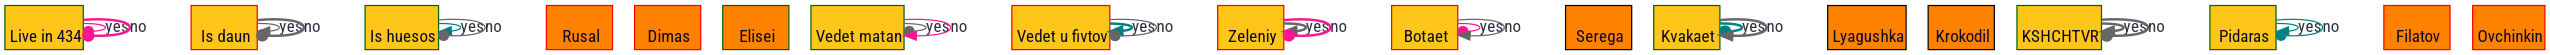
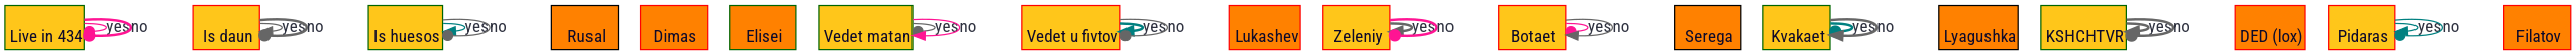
  digraph {
    fontname="Roboto Condensed"
    node [color=red fillcolor="#FFC61A" fontcolor="#0e0a2a" fontname="Roboto Condensed" margin=0.01 shape=record style=filled]
    edge [arrowhead=dot color=gray40 fontcolor="#2E313F" fontname="Roboto Condensed" style=solid]
    n1 [color=darkgreen label="\n Live in 434"]
    n2 [label="\n Is daun"]
    n3 [color=darkgreen label="\n Is huesos"]
-   n4 [fillcolor="#FF8100" label="\n Rusal"]
+   n4 [color=black fillcolor="#FF8100" label="\n Rusal"]
    n5 [fillcolor="#FF8100" label="\n Dimas"]
    n6 [color=darkgreen fillcolor="#FF8100" label="\n Elisei"]
    n7 [color=darkgreen label="\n Vedet matan"]
    n8 [label="\n Vedet u fivtov"]
+   n9 [fillcolor="#FF8100" label="\n Lukashev"]
    n10 [label="\n Zeleniy"]
    n11 [label="\n Botaet"]
    n12 [color=black fillcolor="#FF8100" label="\n Serega"]
    n13 [color=darkgreen label="\n Kvakaet"]
    n14 [color=black fillcolor="#FF8100" label="\n Lyagushka"]
-   n15 [color=black fillcolor="#FF8100" label="\n Krokodil"]
    n16 [color=darkgreen label="\n KSHCHTVR"]
-   n18 [color=darkgreen label="\n Pidaras"]
+   n17 [fillcolor="#FF8100" label="\n DED (lox)"]
+   n18 [label="\n Pidaras"]
    n19 [fillcolor="#FF8100" label="\n Filatov"]
-   n20 [fillcolor="#FF8100" label="\n Ovchinkin"]
    n1 -> n1 [color=deeppink label=yes]
    n1 -> n1 [color=deeppink label=no style=bold]
    n2 -> n2 [arrowhead=normal label=yes]
    n2 -> n2 [label=no style=bold]
    n3 -> n3 [arrowhead=normal color=teal label=yes]
    n3 -> n3 [label=no]
    n7 -> n7 [label=yes]
    n7 -> n7 [arrowhead=normal color=deeppink label=no]
    n8 -> n8 [arrowhead=normal color=teal label=yes style=bold]
    n8 -> n8 [label=no]
    n10 -> n10 [arrowhead=normal label=yes style=bold]
    n10 -> n10 [color=deeppink label=no style=bold]
    n11 -> n11 [color=deeppink label=yes]
    n11 -> n11 [arrowhead=normal label=no]
    n13 -> n13 [color=teal label=yes style=bold]
    n13 -> n13 [arrowhead=normal label=no style=bold]
    n16 -> n16 [arrowhead=normal label=yes style=bold]
    n16 -> n16 [label=no style=bold]
    n18 -> n18 [arrowhead=normal color=teal label=yes]
    n18 -> n18 [color=teal label=no]
  }
